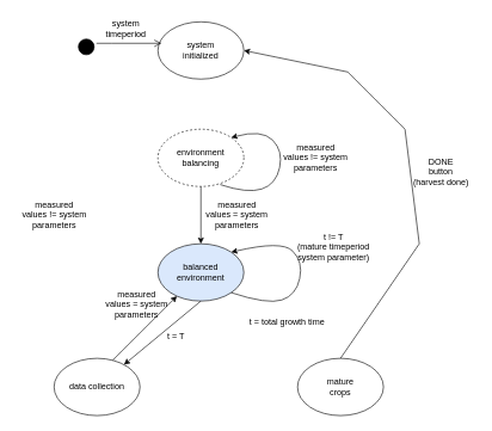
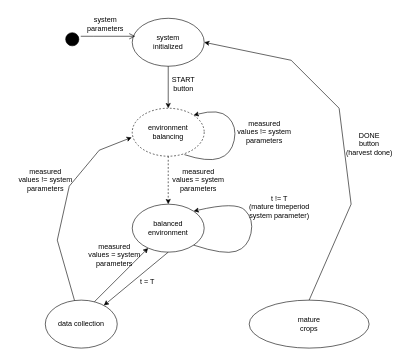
  <mxCell id="0" />
  <mxCell id="1" parent="0" />
  <mxCell id="2" value="system&lt;br&gt;initialized" style="ellipse;whiteSpace=wrap;html=1;" vertex="1" parent="1"><mxGeometry x="220" y="30" width="120" height="80" as="geometry" /></mxCell>
  <mxCell id="3" value="environment&lt;br&gt;balancing" style="ellipse;whiteSpace=wrap;html=1;dashed=1;" vertex="1" parent="1"><mxGeometry x="220" y="180" width="120" height="80" as="geometry" /></mxCell>
- <mxCell id="4" value="balanced&lt;br&gt;environment" style="ellipse;whiteSpace=wrap;html=1;fillColor=#dae8fc;" vertex="1" parent="1"><mxGeometry x="220" y="340" width="120" height="80" as="geometry" /></mxCell>
+ <mxCell id="4" value="balanced&lt;br&gt;environment" style="ellipse;whiteSpace=wrap;html=1;" vertex="1" parent="1"><mxGeometry x="220" y="340" width="120" height="80" as="geometry" /></mxCell>
  <mxCell id="5" value="data collection" style="ellipse;whiteSpace=wrap;html=1;" vertex="1" parent="1"><mxGeometry x="75" y="500" width="120" height="80" as="geometry" /></mxCell>
- <mxCell id="6" value="mature&lt;br&gt;crops" style="ellipse;whiteSpace=wrap;html=1;" vertex="1" parent="1"><mxGeometry x="415" y="500" width="120" height="80" as="geometry" /></mxCell>
- <mxCell id="8" value="" style="endArrow=classic;html=1;rounded=0;exitX=0.5;exitY=1;exitDx=0;exitDy=0;entryX=0.5;entryY=0;entryDx=0;entryDy=0;" edge="1" parent="1" source="3" target="4"><mxGeometry width="50" height="50" relative="1" as="geometry"><mxPoint x="295" y="350" as="sourcePoint" /><mxPoint x="345" y="300" as="targetPoint" /></mxGeometry></mxCell>
+ <mxCell id="6" value="mature&lt;br&gt;crops" style="ellipse;whiteSpace=wrap;html=1;" vertex="1" parent="1"><mxGeometry x="415" y="500" width="200" height="80" as="geometry" /></mxCell>
+ <mxCell id="7" value="" style="endArrow=classic;html=1;rounded=0;exitX=0.5;exitY=1;exitDx=0;exitDy=0;entryX=0.5;entryY=0;entryDx=0;entryDy=0;" edge="1" parent="1" source="2" target="3"><mxGeometry width="50" height="50" relative="1" as="geometry"><mxPoint x="295" y="150" as="sourcePoint" /><mxPoint x="345" y="100" as="targetPoint" /></mxGeometry></mxCell>
+ <mxCell id="8" value="" style="endArrow=classic;html=1;rounded=0;exitX=0.5;exitY=1;exitDx=0;exitDy=0;entryX=0.5;entryY=0;entryDx=0;entryDy=0;dashed=1;" edge="1" parent="1" source="3" target="4"><mxGeometry width="50" height="50" relative="1" as="geometry"><mxPoint x="295" y="350" as="sourcePoint" /><mxPoint x="345" y="300" as="targetPoint" /></mxGeometry></mxCell>
  <mxCell id="9" value="" style="endArrow=classic;html=1;rounded=0;exitX=0.5;exitY=1;exitDx=0;exitDy=0;" edge="1" parent="1" source="4" target="5"><mxGeometry width="50" height="50" relative="1" as="geometry"><mxPoint x="295" y="420" as="sourcePoint" /><mxPoint x="345" y="370" as="targetPoint" /></mxGeometry></mxCell>
+ <mxCell id="10" value="" style="endArrow=classic;html=1;rounded=0;entryX=-0.008;entryY=0.608;entryDx=0;entryDy=0;entryPerimeter=0;" edge="1" parent="1" source="5" target="3"><mxGeometry width="50" height="50" relative="1" as="geometry"><mxPoint x="295" y="270" as="sourcePoint" /><mxPoint x="345" y="220" as="targetPoint" /><Array as="points"><mxPoint x="95" y="400" /><mxPoint x="115" y="310" /><mxPoint x="165" y="250" /></Array></mxGeometry></mxCell>
  <mxCell id="11" value="" style="endArrow=classic;html=1;rounded=0;exitX=0.5;exitY=0;exitDx=0;exitDy=0;entryX=1;entryY=0.5;entryDx=0;entryDy=0;" edge="1" parent="1" source="6" target="2"><mxGeometry width="50" height="50" relative="1" as="geometry"><mxPoint x="295" y="270" as="sourcePoint" /><mxPoint x="345" y="220" as="targetPoint" /><Array as="points"><mxPoint x="585" y="340" /><mxPoint x="565" y="180" /><mxPoint x="485" y="100" /></Array></mxGeometry></mxCell>
  <mxCell id="12" value="" style="endArrow=classic;html=1;rounded=0;exitX=0.683;exitY=0.033;exitDx=0;exitDy=0;exitPerimeter=0;" edge="1" parent="1" source="5" target="4"><mxGeometry width="50" height="50" relative="1" as="geometry"><mxPoint x="295" y="470" as="sourcePoint" /><mxPoint x="345" y="420" as="targetPoint" /></mxGeometry></mxCell>
  <mxCell id="13" value="" style="curved=1;endArrow=classic;html=1;rounded=0;entryX=1;entryY=0;entryDx=0;entryDy=0;exitX=0.725;exitY=0.967;exitDx=0;exitDy=0;exitPerimeter=0;" edge="1" parent="1" source="3" target="3"><mxGeometry width="50" height="50" relative="1" as="geometry"><mxPoint x="295" y="270" as="sourcePoint" /><mxPoint x="345" y="220" as="targetPoint" /><Array as="points"><mxPoint x="345" y="270" /><mxPoint x="385" y="257" /><mxPoint x="395" y="210" /><mxPoint x="365" y="180" /></Array></mxGeometry></mxCell>
  <mxCell id="14" value="" style="curved=1;endArrow=classic;html=1;rounded=0;entryX=1;entryY=0;entryDx=0;entryDy=0;exitX=1;exitY=1;exitDx=0;exitDy=0;" edge="1" parent="1" source="4" target="4"><mxGeometry width="50" height="50" relative="1" as="geometry"><mxPoint x="335" y="412.36" as="sourcePoint" /><mxPoint x="350.426" y="346.716" as="targetPoint" /><Array as="points"><mxPoint x="373" y="425" /><mxPoint x="413" y="412" /><mxPoint x="423" y="365" /><mxPoint x="393" y="335" /></Array></mxGeometry></mxCell>
  <mxCell id="15" value="" style="ellipse;html=1;shape=startState;fillColor=#000000;strokeColor=#000000;" vertex="1" parent="1"><mxGeometry x="105" y="50" width="30" height="30" as="geometry" /></mxCell>
  <mxCell id="16" value="" style="edgeStyle=orthogonalEdgeStyle;html=1;verticalAlign=bottom;endArrow=open;endSize=8;strokeColor=#000000;rounded=0;fillColor=#000000;entryX=0.042;entryY=0.375;entryDx=0;entryDy=0;entryPerimeter=0;" edge="1" source="15" parent="1" target="2"><mxGeometry relative="1" as="geometry"><mxPoint x="120" y="140" as="targetPoint" /><Array as="points"><mxPoint x="155" y="60" /><mxPoint x="155" y="60" /></Array></mxGeometry></mxCell>
- <mxCell id="17" value="system&lt;br&gt;timeperiod" style="text;html=1;align=center;verticalAlign=middle;resizable=0;points=[];autosize=1;strokeColor=none;fillColor=none;" vertex="1" parent="1"><mxGeometry x="135" y="20" width="80" height="40" as="geometry" /></mxCell>
+ <mxCell id="17" value="system&lt;br&gt;parameters" style="text;html=1;align=center;verticalAlign=middle;resizable=0;points=[];autosize=1;strokeColor=none;fillColor=none;" vertex="1" parent="1"><mxGeometry x="135" y="20" width="80" height="40" as="geometry" /></mxCell>
+ <mxCell id="18" value="START &lt;br&gt;button" style="text;html=1;align=center;verticalAlign=middle;resizable=0;points=[];autosize=1;strokeColor=none;fillColor=none;" vertex="1" parent="1"><mxGeometry x="275" y="120" width="60" height="40" as="geometry" /></mxCell>
  <mxCell id="19" value="measured&lt;br&gt;values != system&lt;br&gt;parameters" style="text;html=1;align=center;verticalAlign=middle;resizable=0;points=[];autosize=1;strokeColor=none;fillColor=none;" vertex="1" parent="1"><mxGeometry x="385" y="190" width="110" height="60" as="geometry" /></mxCell>
  <mxCell id="20" value="measured&lt;br&gt;values = system&lt;br&gt;parameters" style="text;html=1;align=center;verticalAlign=middle;resizable=0;points=[];autosize=1;strokeColor=none;fillColor=none;" vertex="1" parent="1"><mxGeometry x="275" y="270" width="110" height="60" as="geometry" /></mxCell>
  <mxCell id="21" value="t != T &lt;br&gt;(mature timeperiod&lt;br&gt;system parameter)" style="text;html=1;align=center;verticalAlign=middle;resizable=0;points=[];autosize=1;strokeColor=none;fillColor=none;" vertex="1" parent="1"><mxGeometry x="395" y="315" width="140" height="60" as="geometry" /></mxCell>
  <mxCell id="22" value="t = T" style="text;html=1;align=center;verticalAlign=middle;resizable=0;points=[];autosize=1;strokeColor=none;fillColor=none;" vertex="1" parent="1"><mxGeometry x="220" y="455" width="50" height="30" as="geometry" /></mxCell>
  <mxCell id="23" value="measured&lt;br&gt;values = system&lt;br&gt;parameters" style="text;html=1;align=center;verticalAlign=middle;resizable=0;points=[];autosize=1;strokeColor=none;fillColor=none;" vertex="1" parent="1"><mxGeometry x="135" y="395" width="110" height="60" as="geometry" /></mxCell>
  <mxCell id="24" value="measured&lt;br&gt;values != system&lt;br&gt;parameters" style="text;html=1;align=center;verticalAlign=middle;resizable=0;points=[];autosize=1;strokeColor=none;fillColor=none;" vertex="1" parent="1"><mxGeometry x="20" y="270" width="110" height="60" as="geometry" /></mxCell>
- <mxCell id="25" value="t = total growth time" style="text;html=1;align=center;verticalAlign=middle;resizable=0;points=[];autosize=1;strokeColor=none;fillColor=none;" vertex="1" parent="1"><mxGeometry x="335" y="435" width="130" height="30" as="geometry" /></mxCell>
  <mxCell id="26" value="DONE &lt;br&gt;button&lt;br&gt;(harvest done)" style="text;html=1;align=center;verticalAlign=middle;resizable=0;points=[];autosize=1;strokeColor=none;fillColor=none;" vertex="1" parent="1"><mxGeometry x="565" y="210" width="100" height="60" as="geometry" /></mxCell>
